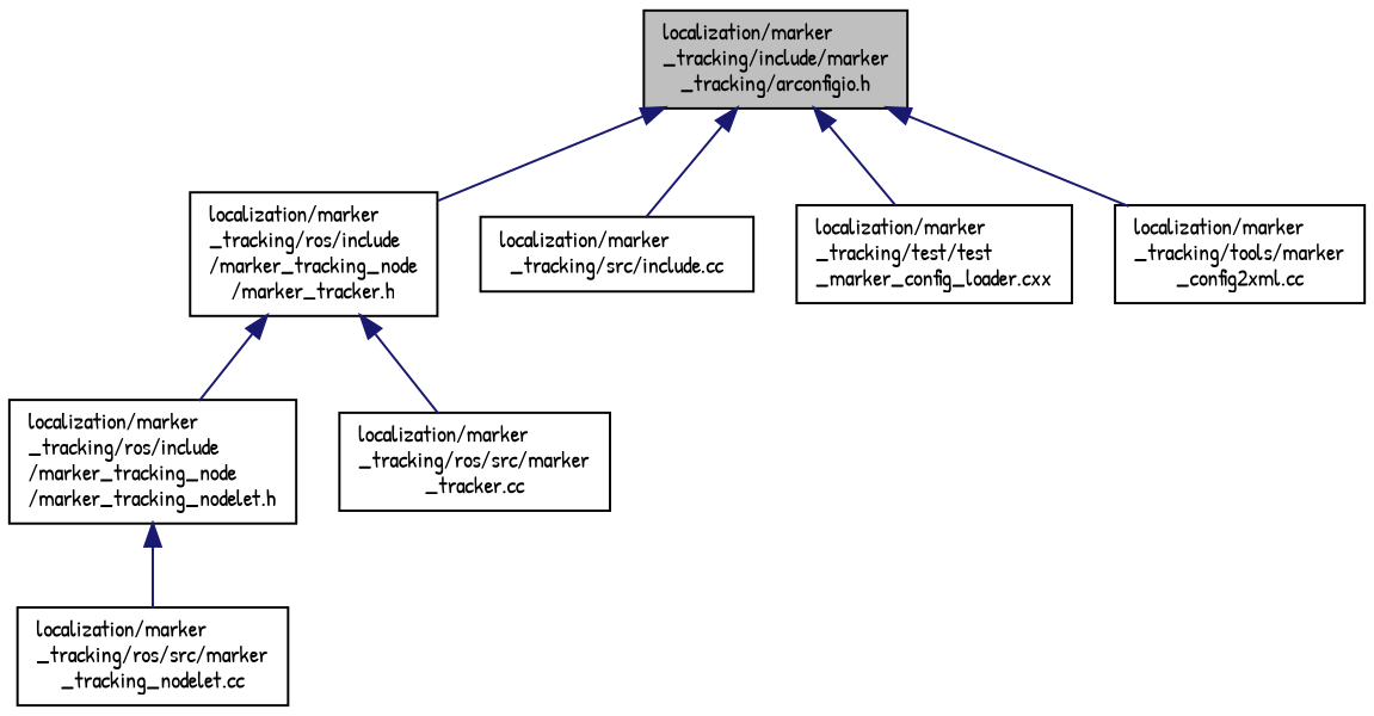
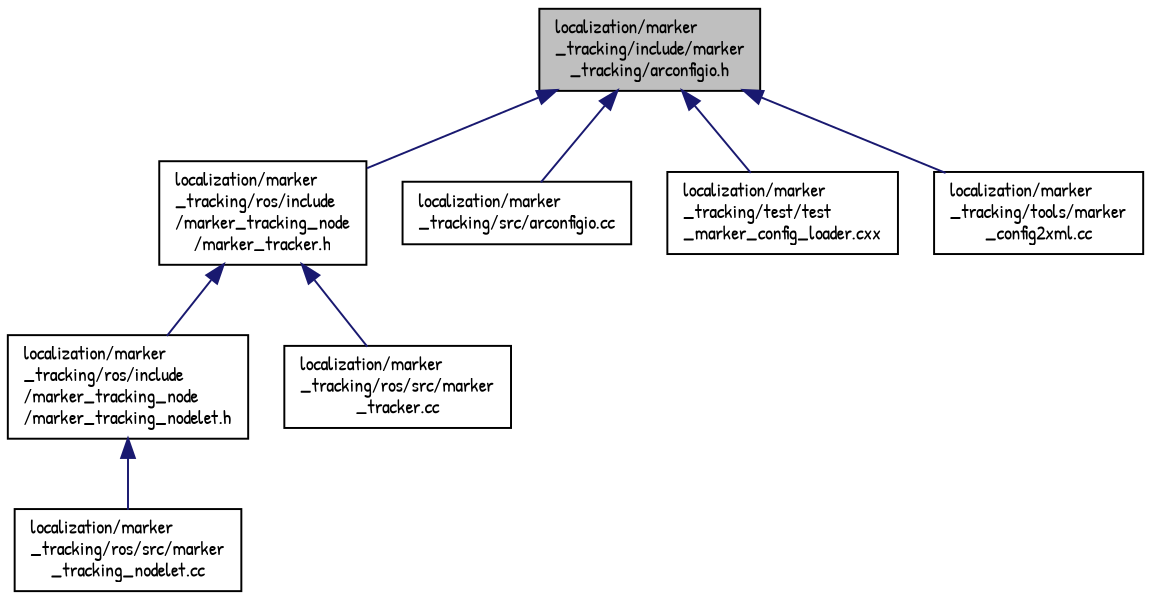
  digraph {
    fontname="Patrick Hand"
    node [color=black fillcolor=white fontname="Patrick Hand" fontsize=10 shape=record style=filled]
    edge [color=midnightblue dir=back fontname="Patrick Hand" fontsize=10 labelfontname=Helvetica labelfontsize=10 style=solid]
    n1 [fillcolor=grey75 fontcolor=black height=0.2 label="localization/marker\l_tracking/include/marker\l_tracking/arconfigio.h" width=0.4]
    n2 [height=0.2 label="localization/marker\l_tracking/ros/include\l/marker_tracking_node\l/marker_tracker.h" width=0.4]
-   n3 [height=0.2 label="localization/marker\l_tracking/src/include.cc" width=0.4]
+   n3 [height=0.2 label="localization/marker\l_tracking/src/arconfigio.cc" width=0.4]
    n4 [height=0.2 label="localization/marker\l_tracking/test/test\l_marker_config_loader.cxx" width=0.4]
    n5 [height=0.2 label="localization/marker\l_tracking/tools/marker\l_config2xml.cc" width=0.4]
    n6 [height=0.2 label="localization/marker\l_tracking/ros/include\l/marker_tracking_node\l/marker_tracking_nodelet.h" width=0.4]
    n7 [height=0.2 label="localization/marker\l_tracking/ros/src/marker\l_tracker.cc" width=0.4]
    n8 [height=0.2 label="localization/marker\l_tracking/ros/src/marker\l_tracking_nodelet.cc" width=0.4]
    n1 -> n2
    n1 -> n3
    n1 -> n4
    n1 -> n5
    n2 -> n6
    n2 -> n7
    n6 -> n8
  }
